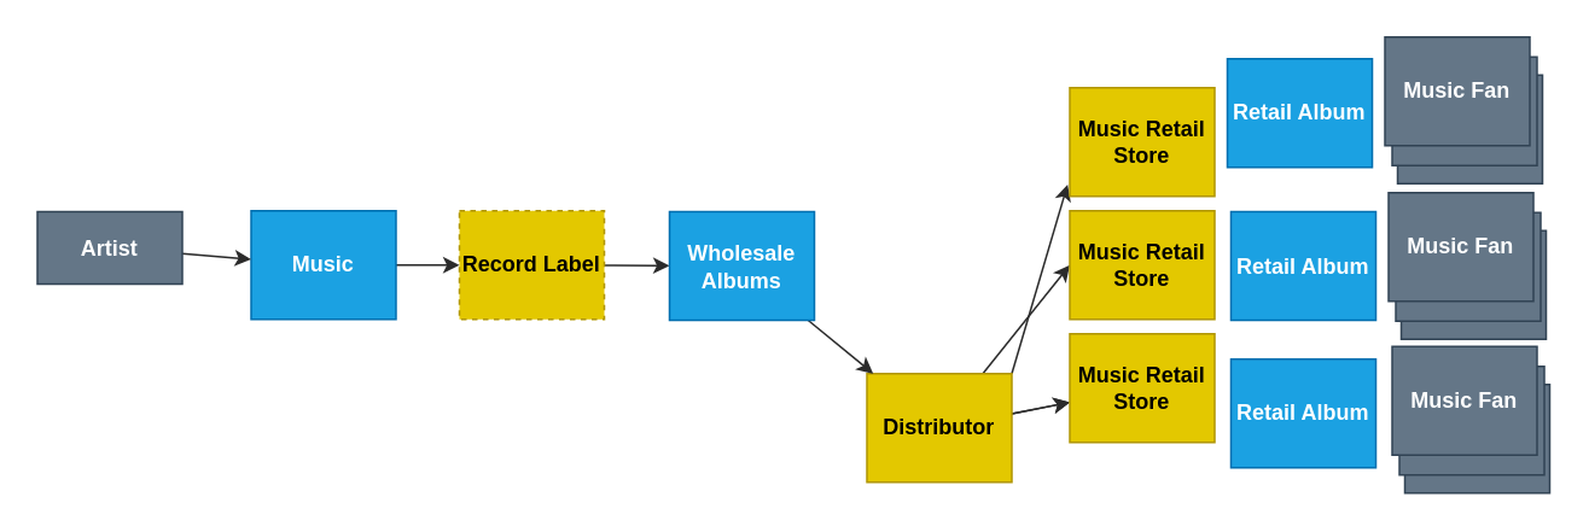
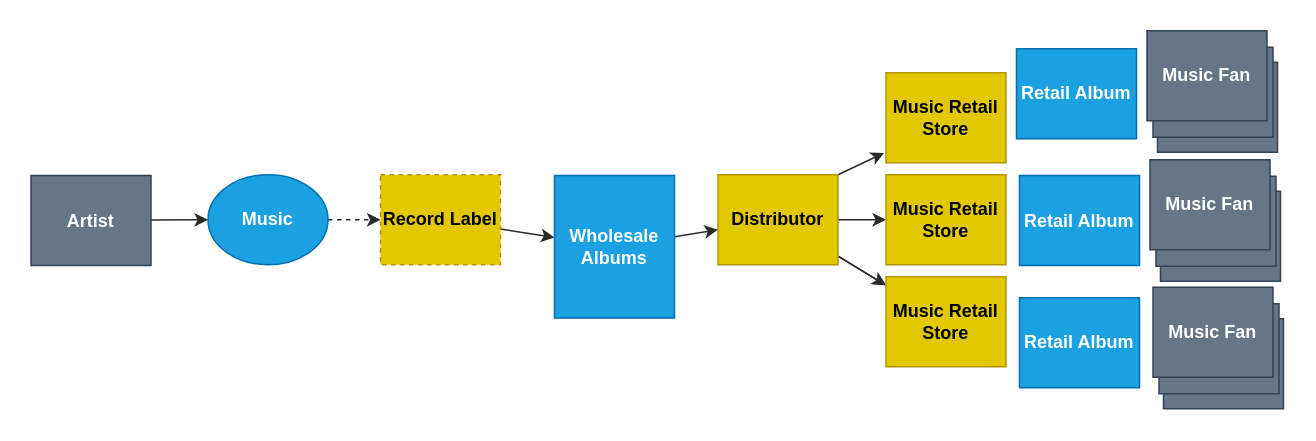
  <mxCell id="0" />
  <mxCell id="1" parent="0" />
  <mxCell id="2" value="" style="edgeStyle=none;html=1;strokeColor=#2B2B2B;" edge="1" parent="1" source="3" target="30"><mxGeometry relative="1" as="geometry" /></mxCell>
  <mxCell id="3" value="Record Label" style="rounded=0;whiteSpace=wrap;html=1;fillColor=#e3c800;fontColor=#000000;strokeColor=#B09500;fontStyle=1;dashed=1;" parent="1" vertex="1"><mxGeometry x="253" y="116" width="80" height="60" as="geometry" /></mxCell>
  <mxCell id="4" value="" style="edgeStyle=none;html=1;strokeColor=#2B2B2B;" edge="1" parent="1" source="8" target="15"><mxGeometry relative="1" as="geometry" /></mxCell>
  <mxCell id="5" value="" style="edgeStyle=none;html=1;strokeColor=#2B2B2B;" edge="1" parent="1" source="8" target="15"><mxGeometry relative="1" as="geometry" /></mxCell>
  <mxCell id="6" value="" style="html=1;strokeColor=#2B2B2B;entryX=-0.015;entryY=0.891;entryDx=0;entryDy=0;exitX=1;exitY=0;exitDx=0;exitDy=0;entryPerimeter=0;" edge="1" parent="1" source="8" target="13"><mxGeometry relative="1" as="geometry" /></mxCell>
  <mxCell id="7" value="" style="edgeStyle=none;html=1;strokeColor=#2B2B2B;entryX=0;entryY=0.5;entryDx=0;entryDy=0;" edge="1" parent="1" source="8" target="14"><mxGeometry relative="1" as="geometry" /></mxCell>
- <mxCell id="8" value="Distributor" style="rounded=0;whiteSpace=wrap;html=1;fillColor=#e3c800;fontColor=#000000;strokeColor=#B09500;fontStyle=1" parent="1" vertex="1"><mxGeometry x="478" y="206" width="80" height="60" as="geometry" /></mxCell>
- <mxCell id="9" value="" style="edgeStyle=none;html=1;strokeColor=#2B2B2B;" edge="1" parent="1" source="10" target="3"><mxGeometry relative="1" as="geometry" /></mxCell>
- <mxCell id="10" value="Music" style="rounded=0;whiteSpace=wrap;html=1;fillColor=#1ba1e2;fontColor=#ffffff;strokeColor=#006EAF;fontStyle=1" parent="1" vertex="1"><mxGeometry x="138" y="116" width="80" height="60" as="geometry" /></mxCell>
+ <mxCell id="8" value="Distributor" style="rounded=0;whiteSpace=wrap;html=1;fillColor=#e3c800;fontColor=#000000;strokeColor=#B09500;fontStyle=1" parent="1" vertex="1"><mxGeometry x="478" y="116" width="80" height="60" as="geometry" /></mxCell>
+ <mxCell id="9" value="" style="edgeStyle=none;html=1;strokeColor=#2B2B2B;dashed=1;" edge="1" parent="1" source="10" target="3"><mxGeometry relative="1" as="geometry" /></mxCell>
+ <mxCell id="10" value="Music" style="ellipse;whiteSpace=wrap;html=1;fillColor=#1ba1e2;fontColor=#ffffff;strokeColor=#006EAF;fontStyle=1;" parent="1" vertex="1"><mxGeometry x="138" y="116" width="80" height="60" as="geometry" /></mxCell>
  <mxCell id="11" value="" style="edgeStyle=none;html=1;strokeColor=#2B2B2B;" edge="1" parent="1" source="12" target="10"><mxGeometry relative="1" as="geometry" /></mxCell>
- <mxCell id="12" value="Artist" style="rounded=0;whiteSpace=wrap;html=1;fillColor=#647687;fontColor=#ffffff;strokeColor=#314354;fontStyle=1" parent="1" vertex="1"><mxGeometry x="20" y="116.5" width="80" height="40" as="geometry" /></mxCell>
+ <mxCell id="12" value="Artist" style="rounded=0;whiteSpace=wrap;html=1;fillColor=#647687;fontColor=#ffffff;strokeColor=#314354;fontStyle=1" parent="1" vertex="1"><mxGeometry x="20" y="116.5" width="80" height="60" as="geometry" /></mxCell>
  <mxCell id="13" value="Music Retail Store" style="rounded=0;whiteSpace=wrap;html=1;fillColor=#e3c800;fontColor=#000000;strokeColor=#B09500;fontStyle=1" parent="1" vertex="1"><mxGeometry x="590" y="48" width="80" height="60" as="geometry" /></mxCell>
  <mxCell id="14" value="Music Retail Store" style="rounded=0;whiteSpace=wrap;html=1;fillColor=#e3c800;fontColor=#000000;strokeColor=#B09500;fontStyle=1" vertex="1" parent="1"><mxGeometry x="590" y="116" width="80" height="60" as="geometry" /></mxCell>
  <mxCell id="15" value="Music Retail Store" style="rounded=0;whiteSpace=wrap;html=1;fillColor=#e3c800;fontColor=#000000;strokeColor=#B09500;fontStyle=1" vertex="1" parent="1"><mxGeometry x="590" y="184" width="80" height="60" as="geometry" /></mxCell>
  <mxCell id="16" value="" style="group" vertex="1" connectable="0" parent="1"><mxGeometry x="768" y="191" width="87" height="81" as="geometry" /></mxCell>
  <mxCell id="17" value="Music Fan" style="rounded=0;whiteSpace=wrap;html=1;fillColor=#647687;fontColor=#ffffff;strokeColor=#314354;fontStyle=1" vertex="1" parent="16"><mxGeometry x="7" y="21" width="80" height="60" as="geometry" /></mxCell>
  <mxCell id="18" value="Music Fan" style="rounded=0;whiteSpace=wrap;html=1;fillColor=#647687;fontColor=#ffffff;strokeColor=#314354;fontStyle=1" vertex="1" parent="16"><mxGeometry x="4" y="11" width="80" height="60" as="geometry" /></mxCell>
  <mxCell id="19" value="Music Fan" style="rounded=0;whiteSpace=wrap;html=1;fillColor=#647687;fontColor=#ffffff;strokeColor=#314354;fontStyle=1" vertex="1" parent="16"><mxGeometry width="80" height="60" as="geometry" /></mxCell>
  <mxCell id="20" value="" style="group" vertex="1" connectable="0" parent="1"><mxGeometry x="766" y="106" width="87" height="81" as="geometry" /></mxCell>
  <mxCell id="21" value="Music Fan" style="rounded=0;whiteSpace=wrap;html=1;fillColor=#647687;fontColor=#ffffff;strokeColor=#314354;fontStyle=1" vertex="1" parent="20"><mxGeometry x="7" y="21" width="80" height="60" as="geometry" /></mxCell>
  <mxCell id="22" value="Music Fan" style="rounded=0;whiteSpace=wrap;html=1;fillColor=#647687;fontColor=#ffffff;strokeColor=#314354;fontStyle=1" vertex="1" parent="20"><mxGeometry x="4" y="11" width="80" height="60" as="geometry" /></mxCell>
  <mxCell id="23" value="Music Fan" style="rounded=0;whiteSpace=wrap;html=1;fillColor=#647687;fontColor=#ffffff;strokeColor=#314354;fontStyle=1" vertex="1" parent="20"><mxGeometry width="80" height="60" as="geometry" /></mxCell>
  <mxCell id="24" value="" style="group" vertex="1" connectable="0" parent="1"><mxGeometry x="764" y="20" width="87" height="81" as="geometry" /></mxCell>
  <mxCell id="25" value="Music Fan" style="rounded=0;whiteSpace=wrap;html=1;fillColor=#647687;fontColor=#ffffff;strokeColor=#314354;fontStyle=1" vertex="1" parent="24"><mxGeometry x="7" y="21" width="80" height="60" as="geometry" /></mxCell>
  <mxCell id="26" value="Music Fan" style="rounded=0;whiteSpace=wrap;html=1;fillColor=#647687;fontColor=#ffffff;strokeColor=#314354;fontStyle=1" vertex="1" parent="24"><mxGeometry x="4" y="11" width="80" height="60" as="geometry" /></mxCell>
  <mxCell id="27" value="Music Fan" style="rounded=0;whiteSpace=wrap;html=1;fillColor=#647687;fontColor=#ffffff;strokeColor=#314354;fontStyle=1" vertex="1" parent="24"><mxGeometry width="80" height="60" as="geometry" /></mxCell>
  <mxCell id="28" value="Retail Album" style="rounded=0;whiteSpace=wrap;html=1;fillColor=#1ba1e2;fontColor=#ffffff;strokeColor=#006EAF;fontStyle=1" vertex="1" parent="1"><mxGeometry x="679" y="116.5" width="80" height="60" as="geometry" /></mxCell>
  <mxCell id="29" value="" style="edgeStyle=none;html=1;strokeColor=#2B2B2B;" edge="1" parent="1" source="30" target="8"><mxGeometry relative="1" as="geometry" /></mxCell>
- <mxCell id="30" value="Wholesale Albums" style="rounded=0;whiteSpace=wrap;html=1;fillColor=#1ba1e2;fontColor=#ffffff;strokeColor=#006EAF;fontStyle=1" vertex="1" parent="1"><mxGeometry x="369" y="116.5" width="80" height="60" as="geometry" /></mxCell>
+ <mxCell id="30" value="Wholesale Albums" style="rounded=0;whiteSpace=wrap;html=1;fillColor=#1ba1e2;fontColor=#ffffff;strokeColor=#006EAF;fontStyle=1" vertex="1" parent="1"><mxGeometry x="369" y="116.5" width="80" height="95" as="geometry" /></mxCell>
  <mxCell id="31" value="Retail Album" style="rounded=0;whiteSpace=wrap;html=1;fillColor=#1ba1e2;fontColor=#ffffff;strokeColor=#006EAF;fontStyle=1" vertex="1" parent="1"><mxGeometry x="677" y="32" width="80" height="60" as="geometry" /></mxCell>
  <mxCell id="32" value="Retail Album" style="rounded=0;whiteSpace=wrap;html=1;fillColor=#1ba1e2;fontColor=#ffffff;strokeColor=#006EAF;fontStyle=1" vertex="1" parent="1"><mxGeometry x="679" y="198" width="80" height="60" as="geometry" /></mxCell>
